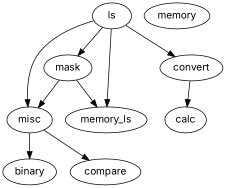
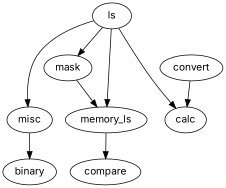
  strict digraph {
    fontname=Inter
    node [fontname=Inter]
    edge [fontname=Inter]
    mask
    misc
    n3 [label=memory_ls]
    binary
    compare
    ls
    calc
    convert
-   memory
-   mask -> misc
    mask -> n3
    misc -> binary
-   misc -> compare
+   n3 -> compare
    ls -> mask
    ls -> misc
    ls -> n3
-   ls -> convert
+   ls -> calc
    convert -> calc
  }
